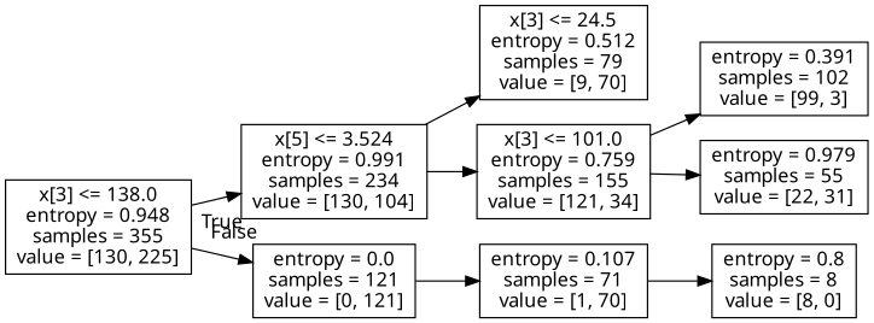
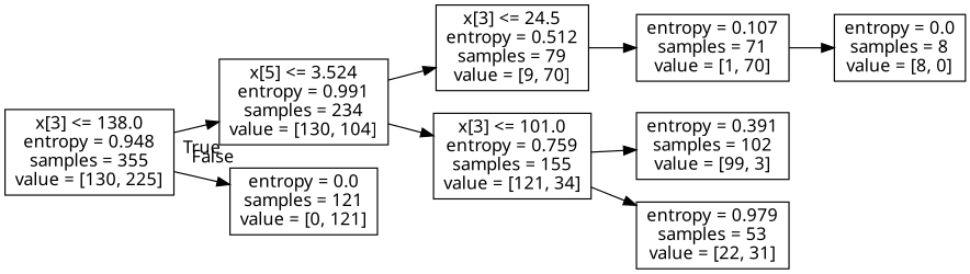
  digraph {
    fontname="Noto Sans"
    rankdir=LR
    node [fontname="Noto Sans" shape=box]
    edge [fontname="Noto Sans"]
    n1 [label="x[3] <= 138.0\nentropy = 0.948\nsamples = 355\nvalue = [130, 225]"]
    n2 [label="x[5] <= 3.524\nentropy = 0.991\nsamples = 234\nvalue = [130, 104]"]
    n3 [label="entropy = 0.0\nsamples = 121\nvalue = [0, 121]"]
    n4 [label="x[3] <= 24.5\nentropy = 0.512\nsamples = 79\nvalue = [9, 70]"]
    n5 [label="x[3] <= 101.0\nentropy = 0.759\nsamples = 155\nvalue = [121, 34]"]
    n6 [label="entropy = 0.107\nsamples = 71\nvalue = [1, 70]"]
    n7 [label="entropy = 0.391\nsamples = 102\nvalue = [99, 3]"]
-   n8 [label="entropy = 0.979\nsamples = 55\nvalue = [22, 31]"]
-   n9 [label="entropy = 0.8\nsamples = 8\nvalue = [8, 0]"]
+   n8 [label="entropy = 0.979\nsamples = 53\nvalue = [22, 31]"]
+   n9 [label="entropy = 0.0\nsamples = 8\nvalue = [8, 0]"]
    n1 -> n2 [headlabel=True labelangle=45 labeldistance=2.5]
    n1 -> n3 [headlabel=False labelangle=-45 labeldistance=2.5]
    n2 -> n4
    n2 -> n5
-   n3 -> n6
+   n4 -> n6
    n5 -> n7
    n5 -> n8
    n6 -> n9
  }
